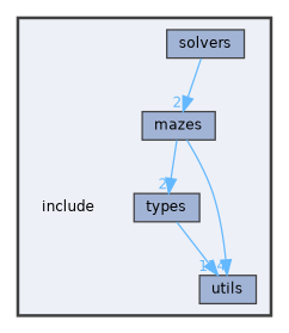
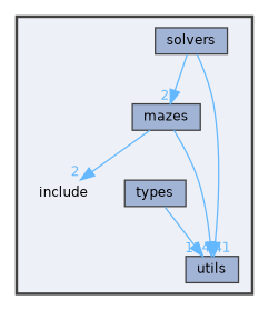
  digraph {
    compound=true
    node [fontname=Helvetica fontsize=10 shape=box color=grey25 fillcolor="#a2b4d6" style=filled]
    edge [color=steelblue1 fontcolor=steelblue1 fontname=Helvetica fontsize=10 headlabel=2 labeldistance=1.5 labelfontname=Helvetica labelfontsize=10]
    n1 [height=0.2 label=include shape=plaintext width=0.4 color="" fillcolor="" style=""]
    n2 [height=0.2 label=mazes width=0.4]
    n3 [height=0.2 label=solvers width=0.4]
    n4 [height=0.2 label=types width=0.4]
    n5 [height=0.2 label=utils width=0.4]
    subgraph cluster_1 {
      bgcolor="#edf0f7"
      fontname=Helvetica
      fontsize=10
      pencolor=grey25
      style="filled,bold"
      n1
      n2
      n3
      n4
      n5
    }
-   n2 -> n4
+   n2 -> n1
    n2 -> n5 [headlabel=4]
    n3 -> n2
+   n3 -> n5 [headlabel=41]
    n4 -> n5 [headlabel=11]
  }
